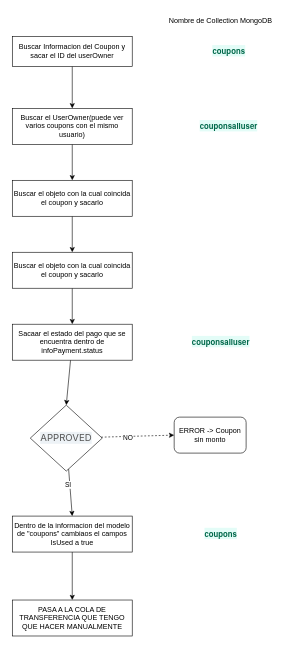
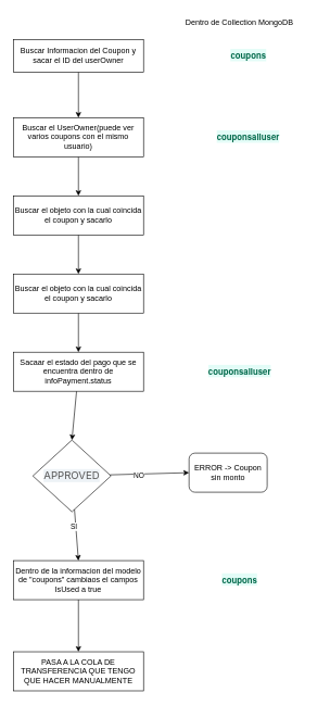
  <mxCell id="0" />
  <mxCell id="1" parent="0" />
  <mxCell id="2" style="edgeStyle=none;html=1;entryX=0.5;entryY=0;entryDx=0;entryDy=0;" parent="1" source="3" target="5" edge="1"><mxGeometry relative="1" as="geometry" /></mxCell>
  <mxCell id="3" value="Buscar Informacion del Coupon y sacar el ID del userOwner" style="rounded=0;whiteSpace=wrap;html=1;" parent="1" vertex="1"><mxGeometry x="20" y="60" width="200" height="50" as="geometry" /></mxCell>
  <mxCell id="4" style="edgeStyle=none;html=1;entryX=0.5;entryY=0;entryDx=0;entryDy=0;" edge="1" parent="1" source="5" target="7"><mxGeometry relative="1" as="geometry" /></mxCell>
  <mxCell id="5" value="Buscar el UserOwner(puede ver varios coupons con el mismo usuario)" style="rounded=0;whiteSpace=wrap;html=1;" parent="1" vertex="1"><mxGeometry x="20" y="180" width="200" height="60" as="geometry" /></mxCell>
  <mxCell id="6" style="edgeStyle=none;html=1;entryX=0.5;entryY=0;entryDx=0;entryDy=0;" edge="1" parent="1" source="7" target="9"><mxGeometry relative="1" as="geometry" /></mxCell>
  <mxCell id="7" value="Buscar el objeto con la cual coincida el coupon y sacarlo" style="rounded=0;whiteSpace=wrap;html=1;" vertex="1" parent="1"><mxGeometry x="20" y="300" width="200" height="60" as="geometry" /></mxCell>
  <mxCell id="8" style="edgeStyle=none;html=1;entryX=0.5;entryY=0;entryDx=0;entryDy=0;" edge="1" parent="1" source="9" target="11"><mxGeometry relative="1" as="geometry" /></mxCell>
  <mxCell id="9" value="Buscar el objeto con la cual coincida el coupon y sacarlo" style="rounded=0;whiteSpace=wrap;html=1;" vertex="1" parent="1"><mxGeometry x="20" y="420" width="200" height="60" as="geometry" /></mxCell>
  <mxCell id="10" style="edgeStyle=none;html=1;entryX=0.5;entryY=0;entryDx=0;entryDy=0;" edge="1" parent="1" source="11" target="16"><mxGeometry relative="1" as="geometry" /></mxCell>
  <mxCell id="11" value="Sacaar el estado del pago que se encuentra dentro de infoPayment.status" style="rounded=0;whiteSpace=wrap;html=1;" vertex="1" parent="1"><mxGeometry x="20" y="540" width="200" height="60" as="geometry" /></mxCell>
- <mxCell id="12" style="edgeStyle=none;html=1;entryX=0;entryY=0.5;entryDx=0;entryDy=0;dashed=1;" edge="1" parent="1" source="16" target="17"><mxGeometry relative="1" as="geometry" /></mxCell>
+ <mxCell id="12" style="edgeStyle=none;html=1;entryX=0;entryY=0.5;entryDx=0;entryDy=0;" edge="1" parent="1" source="16" target="17"><mxGeometry relative="1" as="geometry" /></mxCell>
  <mxCell id="13" value="NO" style="edgeLabel;html=1;align=center;verticalAlign=middle;resizable=0;points=[];" vertex="1" connectable="0" parent="12"><mxGeometry x="-0.283" y="-2" relative="1" as="geometry"><mxPoint as="offset" /></mxGeometry></mxCell>
  <mxCell id="14" style="edgeStyle=none;html=1;entryX=0.5;entryY=0;entryDx=0;entryDy=0;" edge="1" parent="1" source="16" target="19"><mxGeometry relative="1" as="geometry" /></mxCell>
  <mxCell id="15" value="SI" style="edgeLabel;html=1;align=center;verticalAlign=middle;resizable=0;points=[];" vertex="1" connectable="0" parent="14"><mxGeometry x="-0.35" y="-3" relative="1" as="geometry"><mxPoint as="offset" /></mxGeometry></mxCell>
  <mxCell id="16" value="&lt;span style=&quot;color: rgb(86, 86, 86); font-family: &amp;quot;Public Sans&amp;quot;, -apple-system, &amp;quot;Helvetica Neue&amp;quot;, Helvetica, Roboto, Arial, sans-serif; font-size: 16px; background-color: rgb(237, 242, 246);&quot;&gt;APPROVED&lt;/span&gt;" style="rhombus;whiteSpace=wrap;html=1;" vertex="1" parent="1"><mxGeometry x="50" y="675" width="120" height="110" as="geometry" /></mxCell>
  <mxCell id="17" value="ERROR -&amp;gt; Coupon sin monto" style="whiteSpace=wrap;html=1;rounded=1;" vertex="1" parent="1"><mxGeometry x="290" y="695" width="120" height="60" as="geometry" /></mxCell>
  <mxCell id="18" style="edgeStyle=none;html=1;entryX=0.5;entryY=0;entryDx=0;entryDy=0;" edge="1" parent="1" source="19" target="20"><mxGeometry relative="1" as="geometry" /></mxCell>
  <mxCell id="19" value="Dentro de la informacion del modelo de &quot;coupons&quot; cambiaos el campos IsUsed a true" style="rounded=0;whiteSpace=wrap;html=1;" vertex="1" parent="1"><mxGeometry x="20" y="860" width="200" height="60" as="geometry" /></mxCell>
  <mxCell id="20" value="PASA A LA COLA DE TRANSFERENCIA QUE TENGO QUE HACER MANUALMENTE" style="rounded=0;whiteSpace=wrap;html=1;" vertex="1" parent="1"><mxGeometry x="20" y="1000" width="200" height="60" as="geometry" /></mxCell>
- <mxCell id="21" value="Nombre de Collection MongoDB" style="text;html=1;strokeColor=none;fillColor=none;align=center;verticalAlign=middle;whiteSpace=wrap;rounded=0;" vertex="1" parent="1"><mxGeometry x="250" width="235" height="30" as="geometry" y="20" /></mxCell>
+ <mxCell id="21" value="Dentro de Collection MongoDB" style="text;html=1;strokeColor=none;fillColor=none;align=center;verticalAlign=middle;whiteSpace=wrap;rounded=0;" vertex="1" parent="1"><mxGeometry x="250" width="235" height="30" as="geometry" y="20" /></mxCell>
  <mxCell id="22" value="&lt;span style=&quot;color: rgb(0, 104, 74); font-family: &amp;quot;Euclid Circular A&amp;quot;, &amp;quot;Helvetica Neue&amp;quot;, Helvetica, Arial, sans-serif; text-align: start; background-color: rgb(227, 252, 247);&quot;&gt;coupons&lt;/span&gt;" style="text;html=1;strokeColor=none;fillColor=none;align=center;verticalAlign=middle;whiteSpace=wrap;rounded=0;fontStyle=1;fontSize=13;" vertex="1" parent="1"><mxGeometry x="300" y="70" width="162.5" height="30" as="geometry" /></mxCell>
  <mxCell id="23" value="&lt;span style=&quot;color: rgb(0, 104, 74); font-family: &amp;quot;Euclid Circular A&amp;quot;, &amp;quot;Helvetica Neue&amp;quot;, Helvetica, Arial, sans-serif; text-align: start; background-color: rgb(227, 252, 247);&quot;&gt;couponsalluser&lt;/span&gt;" style="text;html=1;strokeColor=none;fillColor=none;align=center;verticalAlign=middle;whiteSpace=wrap;rounded=0;fontStyle=1;fontSize=13;" vertex="1" parent="1"><mxGeometry x="326.25" y="195" width="110" height="30" as="geometry" /></mxCell>
  <mxCell id="24" value="&lt;span style=&quot;color: rgb(0, 104, 74); font-family: &amp;quot;Euclid Circular A&amp;quot;, &amp;quot;Helvetica Neue&amp;quot;, Helvetica, Arial, sans-serif; text-align: start; background-color: rgb(227, 252, 247);&quot;&gt;couponsalluser&lt;/span&gt;" style="text;html=1;strokeColor=none;fillColor=none;align=center;verticalAlign=middle;whiteSpace=wrap;rounded=0;fontStyle=1;fontSize=13;" vertex="1" parent="1"><mxGeometry x="312.5" y="555" width="110" height="30" as="geometry" /></mxCell>
  <mxCell id="25" value="&lt;span style=&quot;color: rgb(0, 104, 74); font-family: &amp;quot;Euclid Circular A&amp;quot;, &amp;quot;Helvetica Neue&amp;quot;, Helvetica, Arial, sans-serif; text-align: start; background-color: rgb(227, 252, 247);&quot;&gt;coupons&lt;/span&gt;" style="text;html=1;strokeColor=none;fillColor=none;align=center;verticalAlign=middle;whiteSpace=wrap;rounded=0;fontStyle=1;fontSize=13;" vertex="1" parent="1"><mxGeometry x="332.5" y="875" width="70" height="30" as="geometry" /></mxCell>
